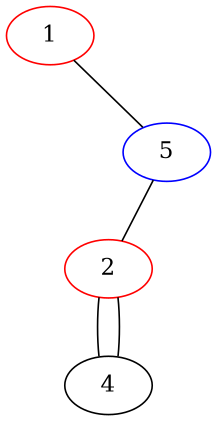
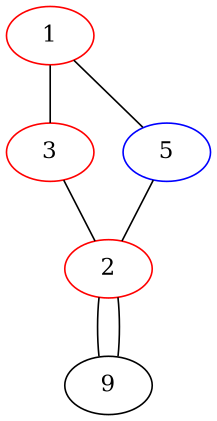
  graph {
    node [color=red]
+   3
    2
    1
    5 [color=blue]
-   4 [color=""]
+   4 [label=9 color=""]
+   3 -- 2
    2 -- 4
+   1 -- 3 [weight=2]
    1 -- 5
    5 -- 2
    4 -- 2
  }
